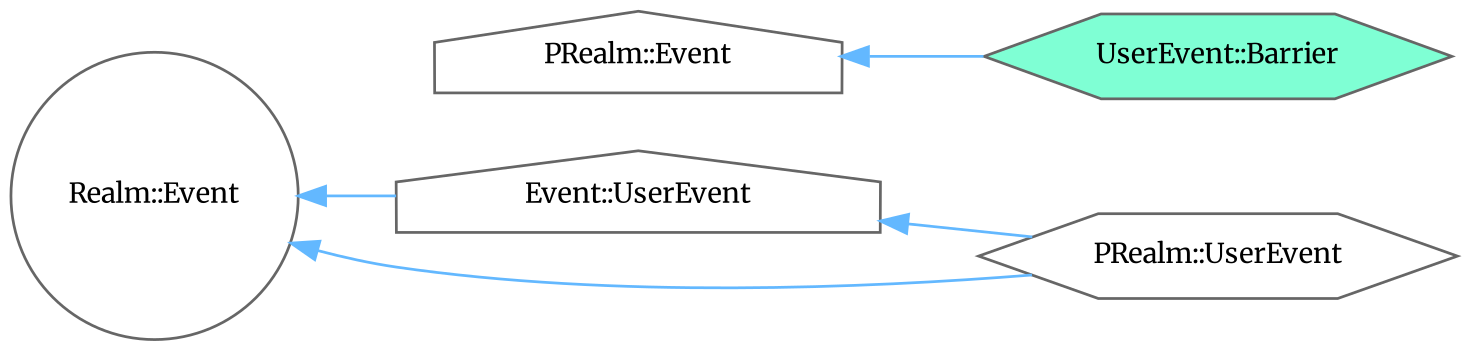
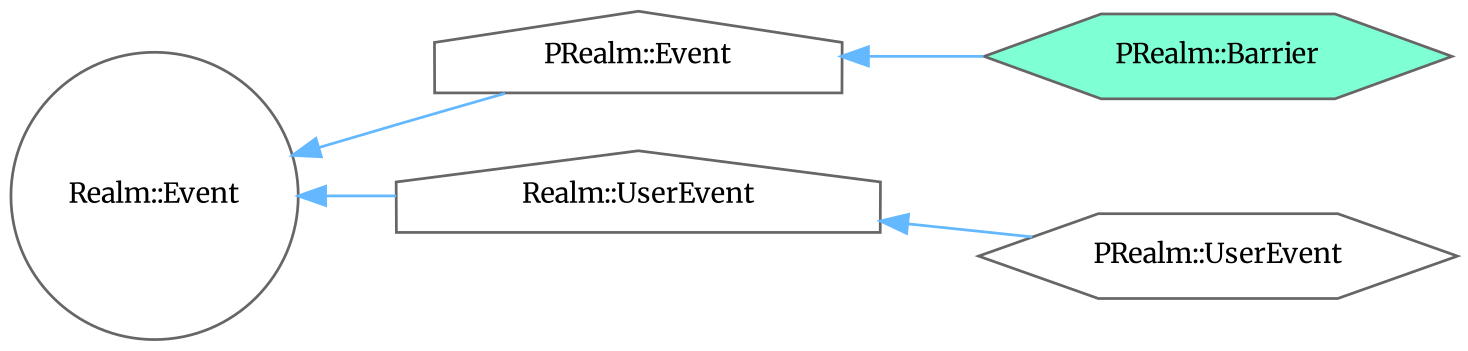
  digraph {
    fontname=Merriweather
    rankdir=LR
    node [color=grey40 fillcolor=white fontname=Merriweather fontsize=10 shape=house style=filled]
    edge [color=steelblue1 dir=back fontname=Merriweather fontsize=10 labelfontname=Helvetica labelfontsize=10 style=solid]
    n1 [height=0.2 label="Realm::Event" shape=circle width=0.4]
    n2 [height=0.2 label="PRealm::Event" width=0.4]
-   n3 [height=0.2 label="Event::UserEvent" width=0.4]
-   n4 [fillcolor=aquamarine height=0.2 label="UserEvent::Barrier" shape=hexagon width=0.4]
+   n3 [height=0.2 label="Realm::UserEvent" width=0.4]
+   n4 [fillcolor=aquamarine height=0.2 label="PRealm::Barrier" shape=hexagon width=0.4]
    n5 [height=0.2 label="PRealm::UserEvent" shape=hexagon width=0.4]
-   n1 -> n5
+   n1 -> n2
    n1 -> n3
    n2 -> n4
    n3 -> n5
  }
